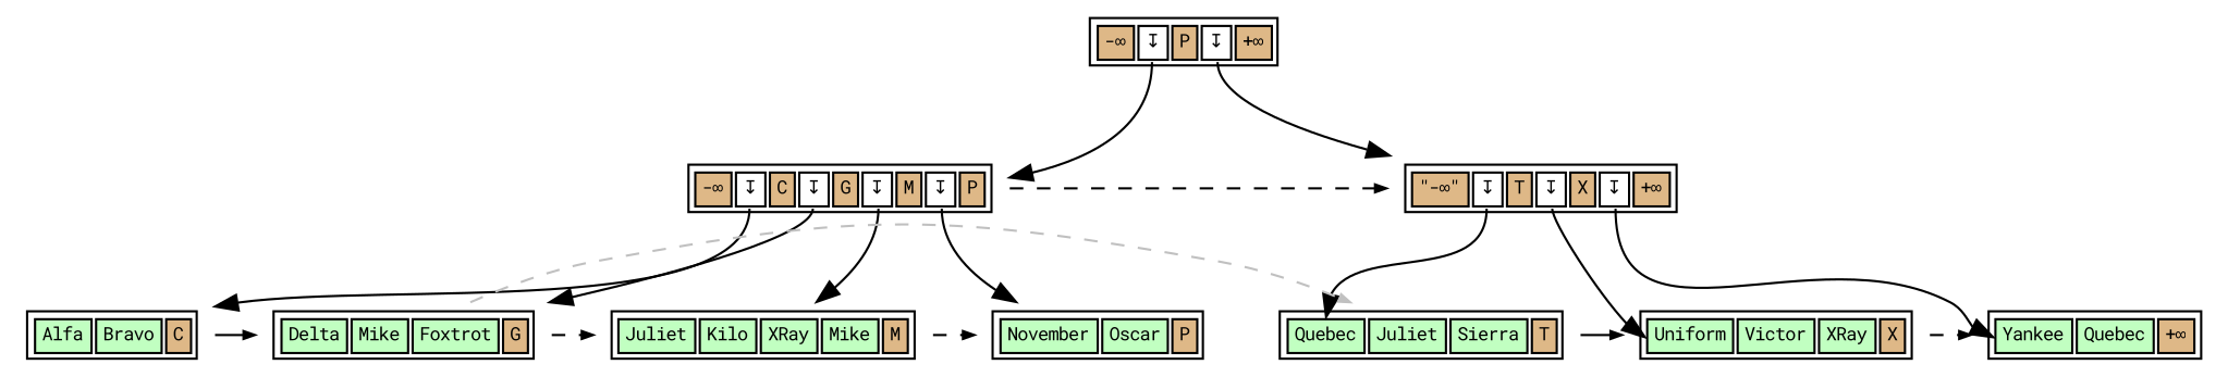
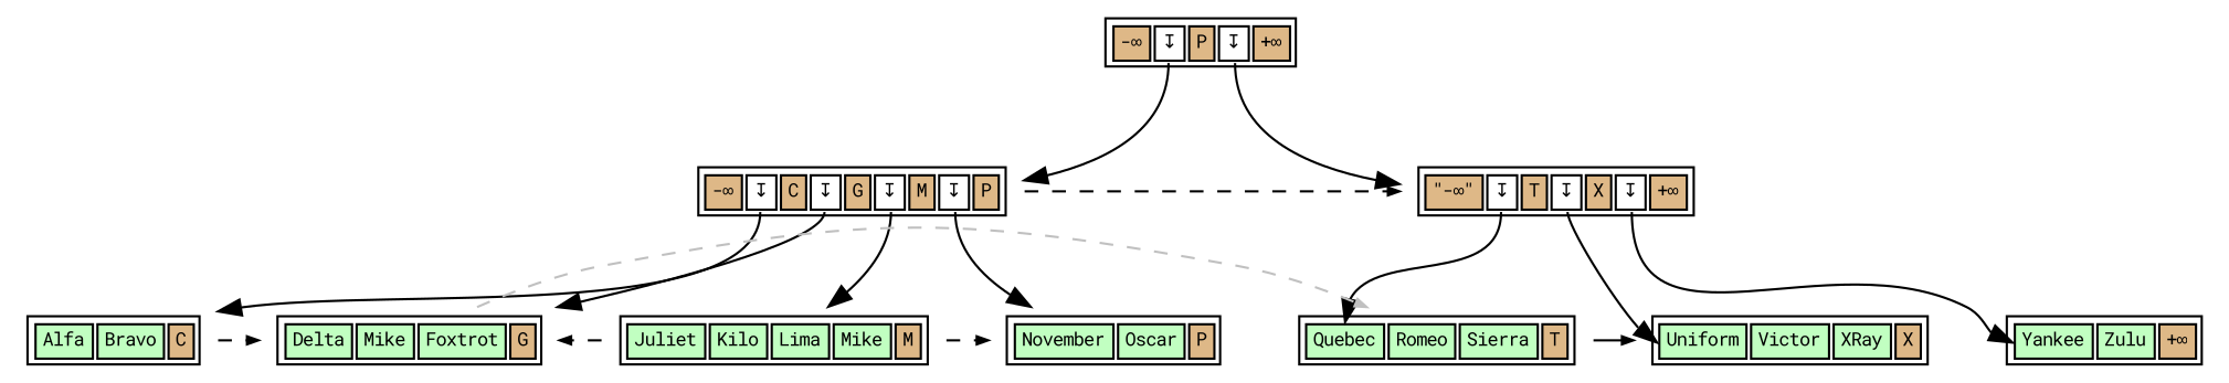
  digraph {
    fontname="Roboto Mono"
    node [fontname="Roboto Mono" fontsize=8 shape=none]
    edge [fontname="Roboto Mono"]
    n1 [height=.1 label=<<table>                     <tr>                         <td bgcolor='burlywood' port="s0">-&infin;</td>                         <td bgcolor='white' port="d0">&#8615;</td>                         <td bgcolor='burlywood' port="s1">P</td>                         <td bgcolor='white' port="d1">&#8615;</td>                         <td bgcolor='burlywood' port="hk">+&infin;</td>                     </tr>                 </table>                >]
    n2 [height=.1 label=<<table>                     <tr>                         <td bgcolor='burlywood' port="s0">-&infin;</td>                         <td bgcolor='white' port="d0">&#8615;</td>                         <td bgcolor='burlywood' port="s1">C</td>                         <td bgcolor='white' port="d1">&#8615;</td>                         <td bgcolor='burlywood' port="s2">G</td>                         <td bgcolor='white' port="d2">&#8615;</td>                         <td bgcolor='burlywood' port="s3">M</td>                         <td bgcolor='white' port="d3">&#8615;</td>                         <td bgcolor='burlywood' port="hk">P</td>                     </tr>                 </table>                >]
    n3 [height=.1 label=<<table>                     <tr>                         <td bgcolor='burlywood' port="s0">&quot;-&infin;&quot;</td>                         <td bgcolor='white' port="d0">&#8615;</td>                         <td bgcolor='burlywood' port="s1">T</td>                         <td bgcolor='white' port="d1">&#8615;</td>                         <td bgcolor='burlywood' port="s2">X</td>                         <td bgcolor='white' port="d2">&#8615;</td>                         <td bgcolor='burlywood' port="hk">+&infin;</td>                     </tr>                 </table>                >]
    n4 [height=.1 label=<<table>                     <tr>                         <td bgcolor='darkseagreen1' port="t0">November</td>                         <td bgcolor='darkseagreen1' port="t1">Oscar</td>                         <td bgcolor='burlywood' port="hk">P</td>                     </tr>                 </table>                >]
    n5 [height=.1 label=<<table>                     <tr>                         <td bgcolor='darkseagreen1' port="t0">Alfa</td>                         <td bgcolor='darkseagreen1' port="t1">Bravo</td>                         <td bgcolor='burlywood' port="hk">C</td>                     </tr>                 </table>                >]
    n6 [height=.1 label=<<table>                     <tr>                         <td bgcolor='darkseagreen1' port="t0">Delta</td>                         <td bgcolor='darkseagreen1' port="t1">Mike</td>                         <td bgcolor='darkseagreen1' port="t2">Foxtrot</td>                         <td bgcolor='burlywood' port="hk">G</td>                     </tr>                 </table>                >]
-   n7 [height=.1 label=<<table>                     <tr>                         <td bgcolor='darkseagreen1' port="t0">Juliet</td>                         <td bgcolor='darkseagreen1' port="t1">Kilo</td>                         <td bgcolor='darkseagreen1' port="t2">XRay</td>                         <td bgcolor='darkseagreen1' port="t3">Mike</td>                         <td bgcolor='burlywood' port="hk">M</td>                     </tr>                 </table>                >]
-   n8 [height=.1 label=<<table>                     <tr>                         <td bgcolor='darkseagreen1' port="t0">Quebec</td>                         <td bgcolor='darkseagreen1' port="t1">Juliet</td>                         <td bgcolor='darkseagreen1' port="t2">Sierra</td>                         <td bgcolor='burlywood' port="hk">T</td>                     </tr>                 </table>                >]
+   n7 [height=.1 label=<<table>                     <tr>                         <td bgcolor='darkseagreen1' port="t0">Juliet</td>                         <td bgcolor='darkseagreen1' port="t1">Kilo</td>                         <td bgcolor='darkseagreen1' port="t2">Lima</td>                         <td bgcolor='darkseagreen1' port="t3">Mike</td>                         <td bgcolor='burlywood' port="hk">M</td>                     </tr>                 </table>                >]
+   n8 [height=.1 label=<<table>                     <tr>                         <td bgcolor='darkseagreen1' port="t0">Quebec</td>                         <td bgcolor='darkseagreen1' port="t1">Romeo</td>                         <td bgcolor='darkseagreen1' port="t2">Sierra</td>                         <td bgcolor='burlywood' port="hk">T</td>                     </tr>                 </table>                >]
    n9 [height=.1 label=<<table>                     <tr>                         <td bgcolor='darkseagreen1' port="t0">Uniform</td>                         <td bgcolor='darkseagreen1' port="t1">Victor</td>                         <td bgcolor='darkseagreen1' port="t2">XRay</td>                         <td bgcolor='burlywood' port="hk">X</td>                     </tr>                 </table>                >]
-   n10 [height=.1 label=<<table>                     <tr>                         <td bgcolor='darkseagreen1' port="t0">Yankee</td>                         <td bgcolor='darkseagreen1' port="t1">Quebec</td>                         <td bgcolor='burlywood' port="hk">+&infin;</td>                     </tr>                 </table>                >]
+   n10 [height=.1 label=<<table>                     <tr>                         <td bgcolor='darkseagreen1' port="t0">Yankee</td>                         <td bgcolor='darkseagreen1' port="t1">Zulu</td>                         <td bgcolor='burlywood' port="hk">+&infin;</td>                     </tr>                 </table>                >]
    n1 -> n2 [tailport=d0]
    n1 -> n3 [tailport=d1]
    n1 -> n4 [headport=hk style=invis tailport=s1]
    n2 -> n3 [arrowsize=0.5 color=black constraint=false style=dashed]
    n2 -> n4 [tailport=d3]
    n2 -> n4 [headport=hk style=invis tailport=hk]
    n2 -> n5 [tailport=d0]
    n2 -> n6 [tailport=d1]
    n2 -> n7 [tailport=d2]
    n3 -> n8 [headport=t0 tailport=d0]
    n3 -> n9 [headport=t0 tailport=d1]
    n3 -> n10 [headport=t0 tailport=d2]
-   n5 -> n6 [arrowsize=0.5 color=black constraint=false style=solid]
-   n6 -> n7 [arrowsize=0.5 color=black constraint=false style=dashed]
+   n5 -> n6 [arrowsize=0.5 color=black constraint=false style=dashed]
+   n7 -> n6 [arrowsize=0.5 color=black constraint=false style=dashed]
    n6 -> n8 [arrowsize=0.5 color=gray constraint=false style=dashed]
    n7 -> n4 [arrowsize=0.5 color=black constraint=false style=dashed]
    n8 -> n9 [arrowsize=0.5 color=black constraint=false style=solid]
-   n9 -> n10 [arrowsize=0.5 color=black constraint=false style=dashed]
  }
